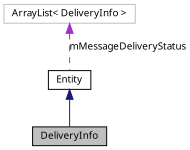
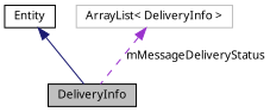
  digraph {
    node [color=black fontname="FreeSans.ttf" fontsize=10 shape=record]
    edge [dir=back fontname="FreeSans.ttf" fontsize=10 labelfontname="FreeSans.ttf" labelfontsize=10]
    n1 [fillcolor=grey75 fontcolor=black height=0.2 label=DeliveryInfo style=filled width=0.4]
    n2 [height=0.2 label=Entity width=0.4]
    n3 [color=grey75 height=0.2 label="ArrayList\< DeliveryInfo \>" width=0.4]
    n2 -> n1 [color=midnightblue style=solid]
-   n3 -> n2 [color=darkorchid3 label=mMessageDeliveryStatus style=dashed]
+   n3 -> n1 [color=darkorchid3 label=mMessageDeliveryStatus style=dashed]
  }
